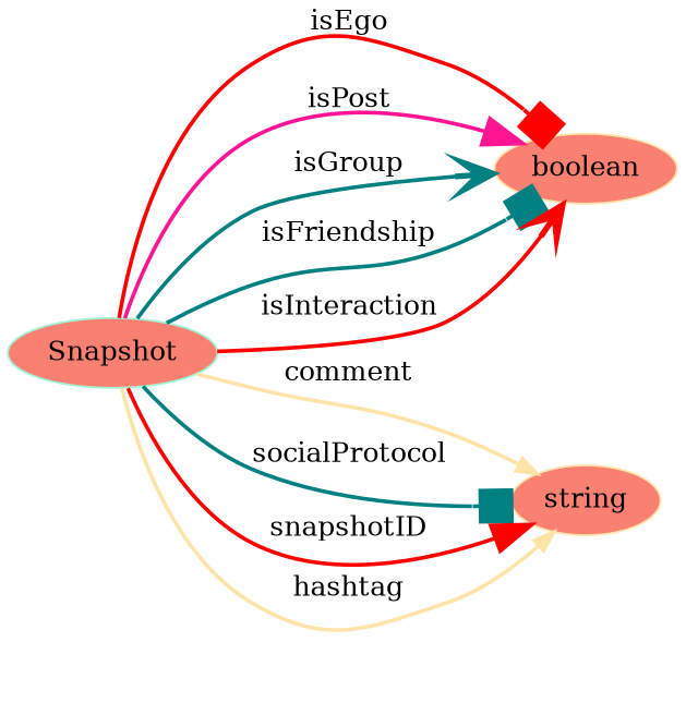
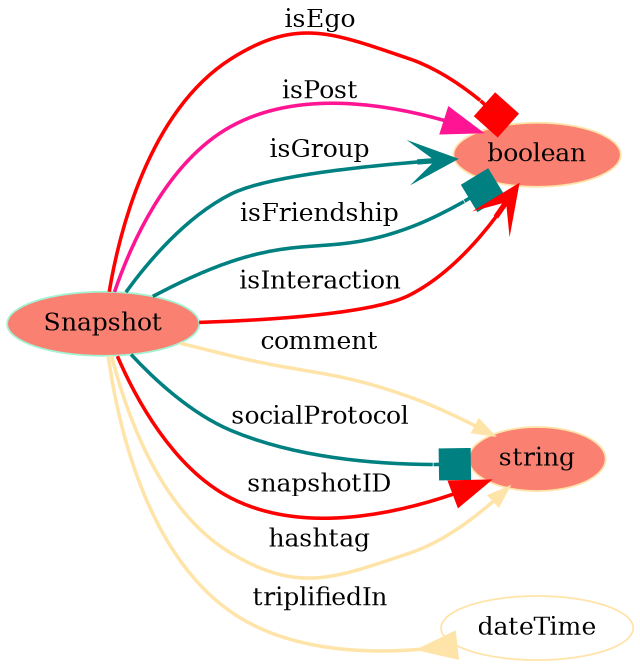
  digraph {
    rankdir=LR
    node [color="#FFE4AA" fillcolor=salmon style=filled]
    edge [arrowhead=box arrowsize=2.0 color=red penwidth=2]
    Snapshot [color="#A2F3D1"]
    n2 [label=boolean]
    n3 [label=string]
+   n4 [fillcolor=white label=dateTime]
    Snapshot -> n2 [label=isEgo]
    Snapshot -> n2 [arrowhead=normal color=deeppink label=isPost]
    Snapshot -> n2 [arrowhead=vee color=teal label=isGroup]
    Snapshot -> n2 [color=teal label=isFriendship]
    Snapshot -> n2 [arrowhead=vee label=isInteraction]
    Snapshot -> n3 [color="#FFE4AA" label=comment arrowhead="" arrowsize=""]
    Snapshot -> n3 [color=teal label=socialProtocol]
    Snapshot -> n3 [arrowhead=normal label=snapshotID]
    Snapshot -> n3 [color="#FFE4AA" label=hashtag arrowhead="" arrowsize=""]
+   Snapshot -> n4 [arrowhead=inv color="#FFE4AA" label=triplifiedIn]
  }
